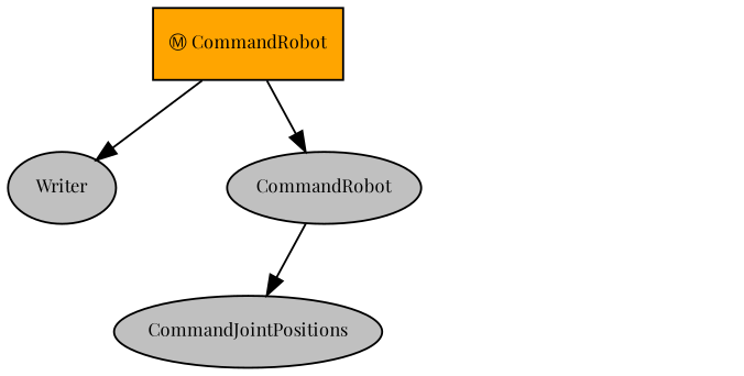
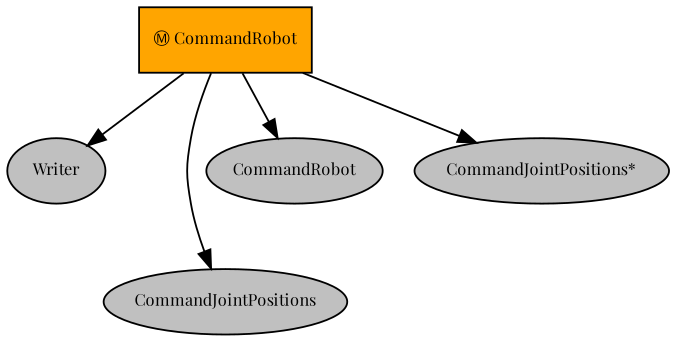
  digraph {
    fontname="Playfair Display"
    ordering=out
    node [fillcolor=gray fontcolor=black fontname="Playfair Display" fontsize=9 shape=ellipse style=filled]
    edge [fontname="Playfair Display"]
    n1 [fillcolor=orange label="Ⓜ CommandRobot" shape=box]
    n2 [label=Writer]
    n3 [label=CommandJointPositions]
    n4 [label=CommandRobot]
+   n5 [label="CommandJointPositions*"]
    n1 -> n2
-   n4 -> n3
+   n1 -> n3
    n1 -> n4
+   n1 -> n5
  }
